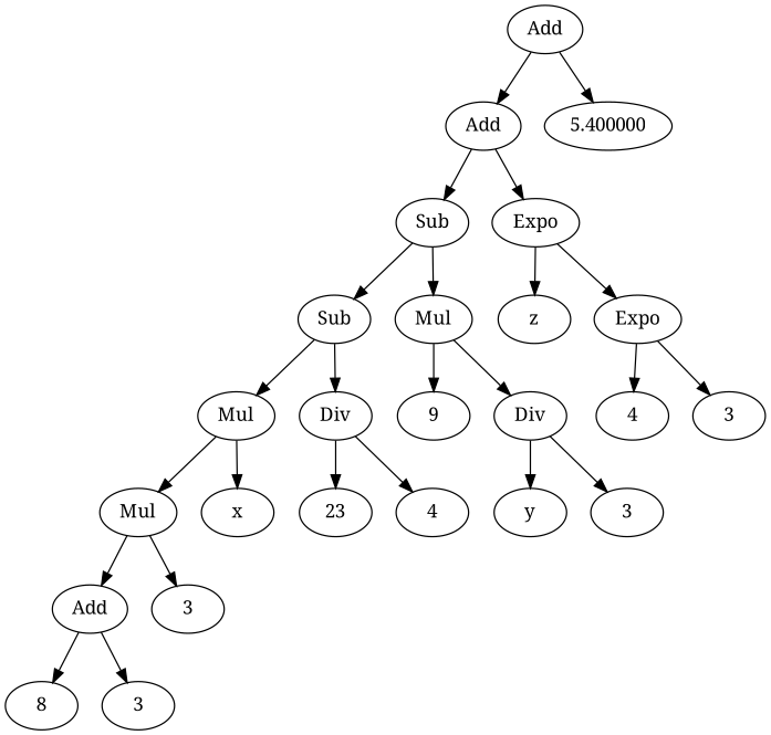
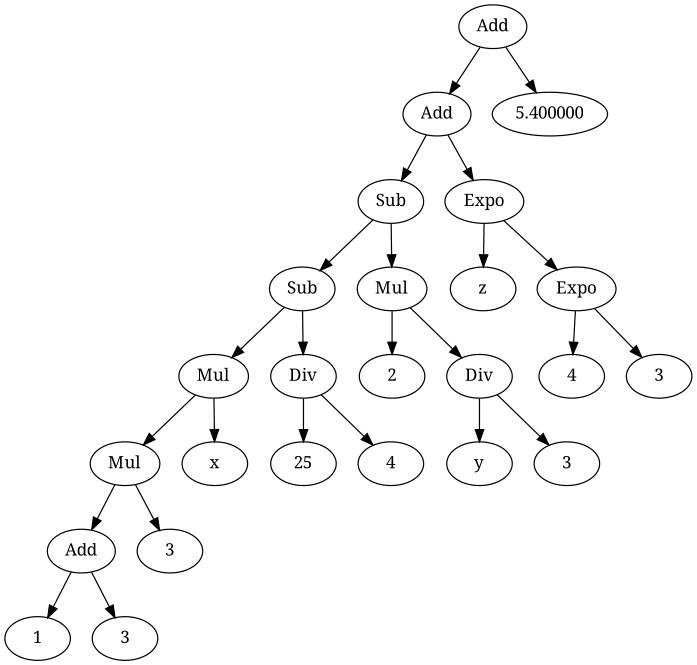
  digraph {
    fontname="Noto Serif"
    node [fontname="Noto Serif"]
    edge [fontname="Noto Serif"]
    n1 [label=Add]
    n2 [label=Add]
    n3 [label=5.400000]
    n4 [label=Sub]
    n5 [label=Expo]
    n6 [label=Sub]
    n7 [label=Mul]
    n8 [label=z]
    n9 [label=Expo]
    n10 [label=Mul]
    n11 [label=Div]
-   n12 [label=9]
+   n12 [label=2]
    n13 [label=Div]
    n14 [label=Mul]
    n15 [label=x]
-   n16 [label=23]
+   n16 [label=25]
    n17 [label=4]
    n18 [label=Add]
    n19 [label=3]
-   n20 [label=8]
+   n20 [label=1]
    n21 [label=3]
    n22 [label=y]
    n23 [label=3]
    n24 [label=4]
    n25 [label=3]
    n1 -> n2
    n1 -> n3
    n2 -> n4
    n2 -> n5
    n4 -> n6
    n4 -> n7
    n5 -> n8
    n5 -> n9
    n6 -> n10
    n6 -> n11
    n7 -> n12
    n7 -> n13
    n9 -> n24
    n9 -> n25
    n10 -> n14
    n10 -> n15
    n11 -> n16
    n11 -> n17
    n13 -> n22
    n13 -> n23
    n14 -> n18
    n14 -> n19
    n18 -> n20
    n18 -> n21
  }
